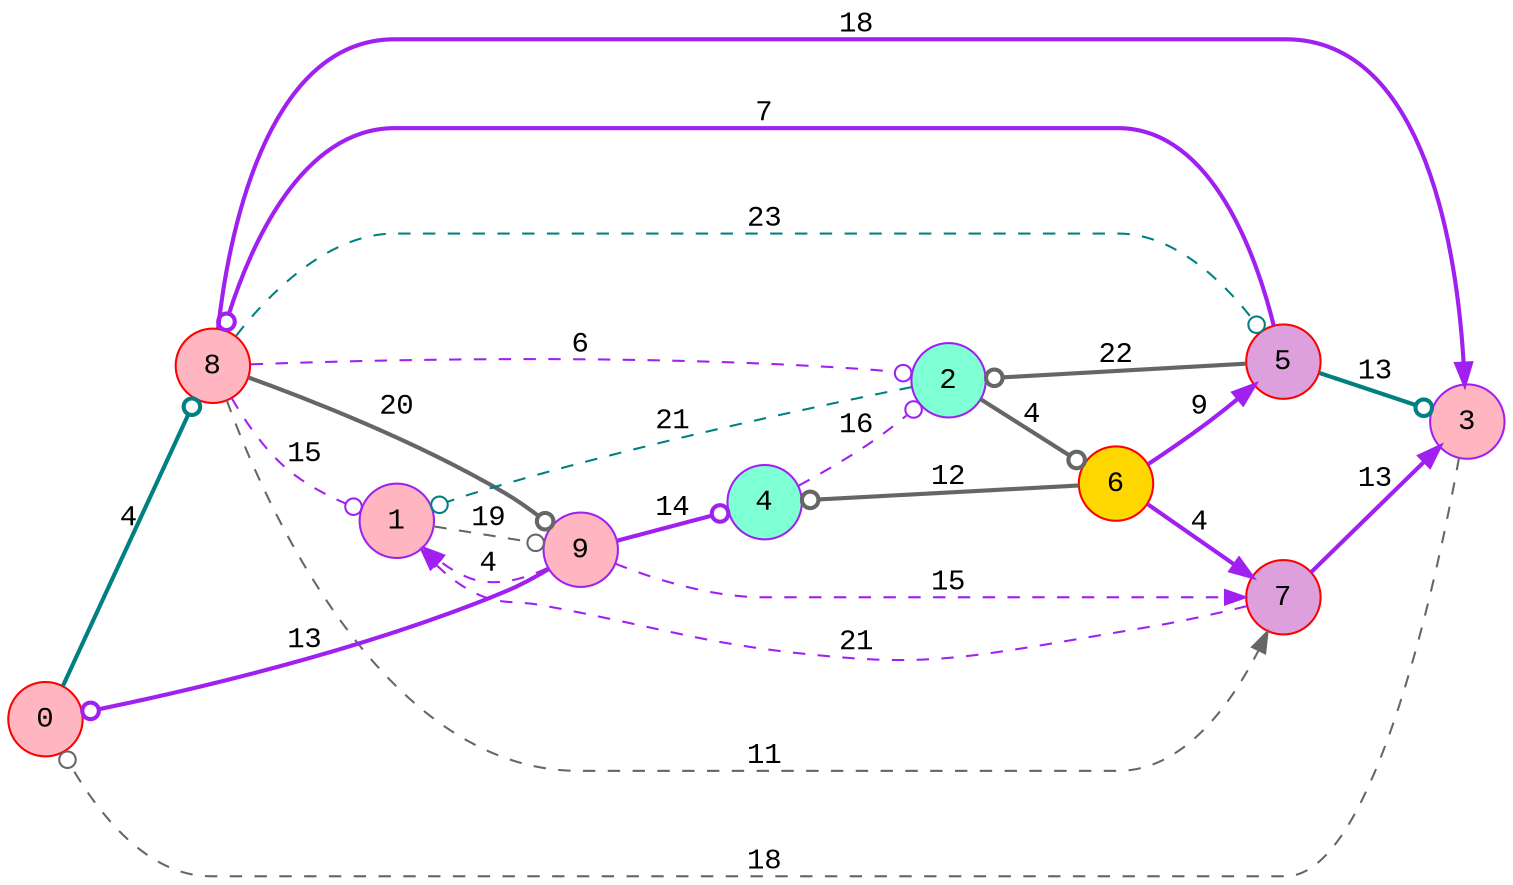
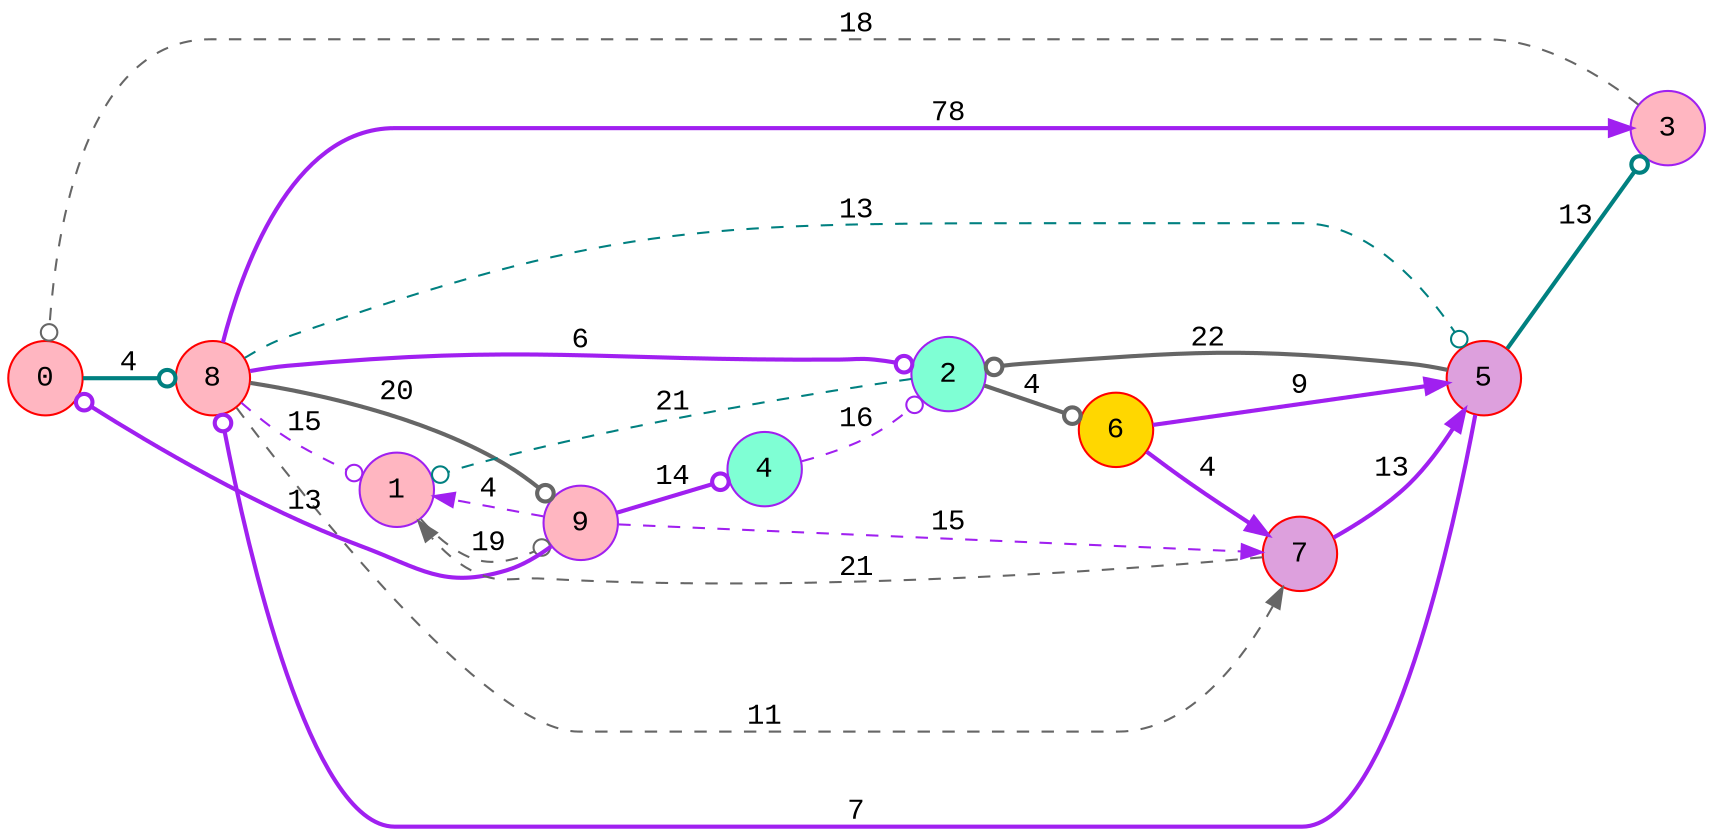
  digraph {
    fontname="Liberation Mono"
    rankdir=LR
    node [color=red fillcolor=lightpink fontname="Liberation Mono" shape=circle style=filled]
    edge [arrowhead=odot color=purple fontname="Liberation Mono" style=bold]
    0
    8
    1 [color=purple]
    9 [color=purple]
    2 [color=purple fillcolor=aquamarine]
    3 [color=purple]
    5 [fillcolor=plum]
    7 [fillcolor=plum]
    4 [color=purple fillcolor=aquamarine]
    6 [fillcolor=gold]
    0 -> 8 [color=teal label=4]
    8 -> 1 [label=15 style=dashed]
    8 -> 9 [color=gray40 label=20]
-   8 -> 2 [label=6 style=dashed]
-   8 -> 3 [arrowhead=normal label=18]
-   8 -> 5 [color=teal label=23 style=dashed]
+   8 -> 2 [label=6]
+   8 -> 3 [arrowhead=normal label=78]
+   8 -> 5 [color=teal label=13 style=dashed]
    8 -> 7 [arrowhead=normal color=gray40 label=11 style=dashed]
    1 -> 9 [color=gray40 label=19 style=dashed]
    9 -> 0 [label=13]
    9 -> 1 [arrowhead=normal label=4 style=dashed]
    9 -> 7 [arrowhead=normal label=15 style=dashed]
    9 -> 4 [label=14]
    2 -> 1 [color=teal label=21 style=dashed]
    2 -> 6 [color=gray40 label=4]
    3 -> 0 [color=gray40 label=18 style=dashed]
    5 -> 8 [label=7]
    5 -> 2 [color=gray40 label=22]
    5 -> 3 [color=teal label=13]
-   7 -> 1 [arrowhead=normal label=21 style=dashed]
-   7 -> 3 [arrowhead=normal label=13]
+   7 -> 1 [arrowhead=normal color=gray40 label=21 style=dashed]
+   7 -> 5 [arrowhead=normal label=13]
    4 -> 2 [label=16 style=dashed]
    6 -> 5 [arrowhead=normal label=9]
    6 -> 7 [arrowhead=normal label=4]
-   6 -> 4 [color=gray40 label=12]
  }
